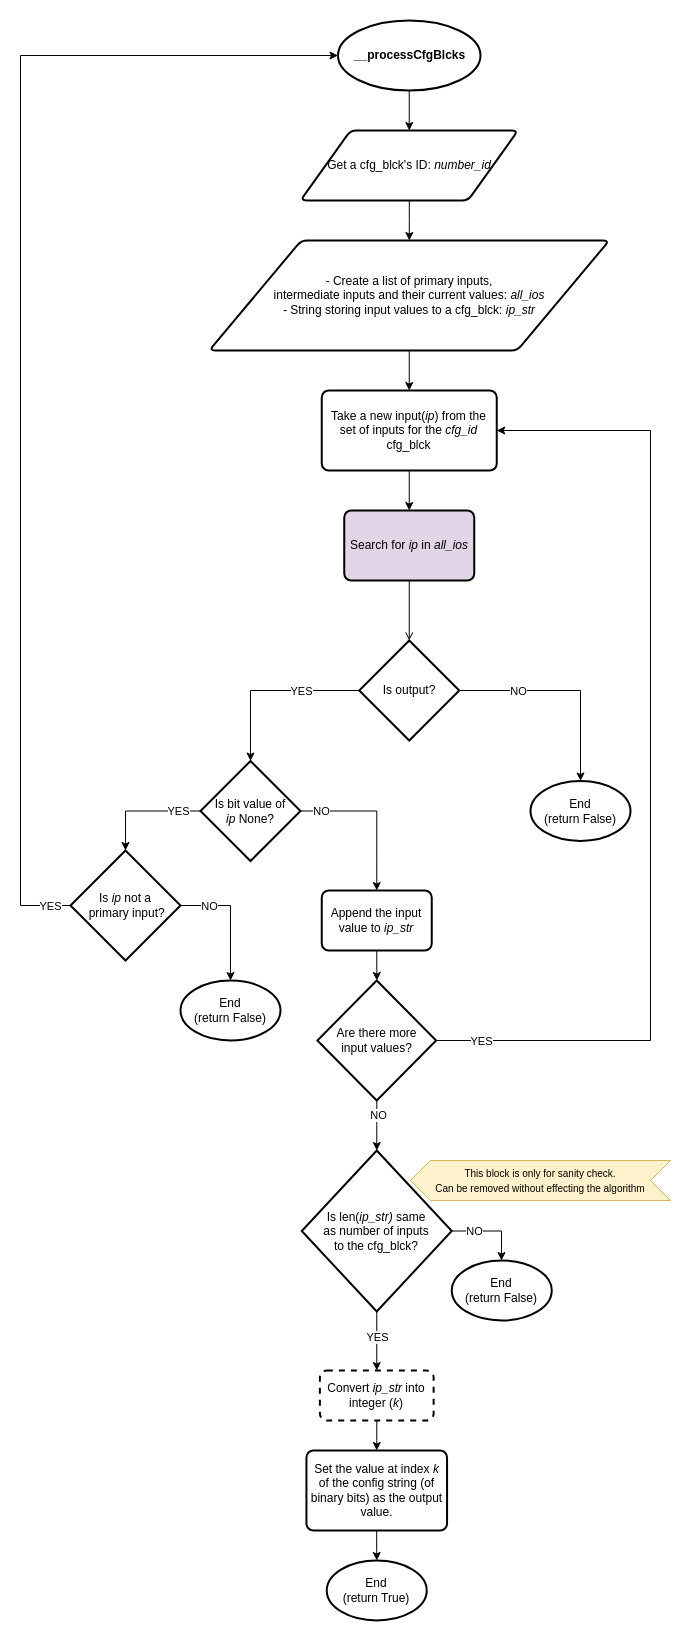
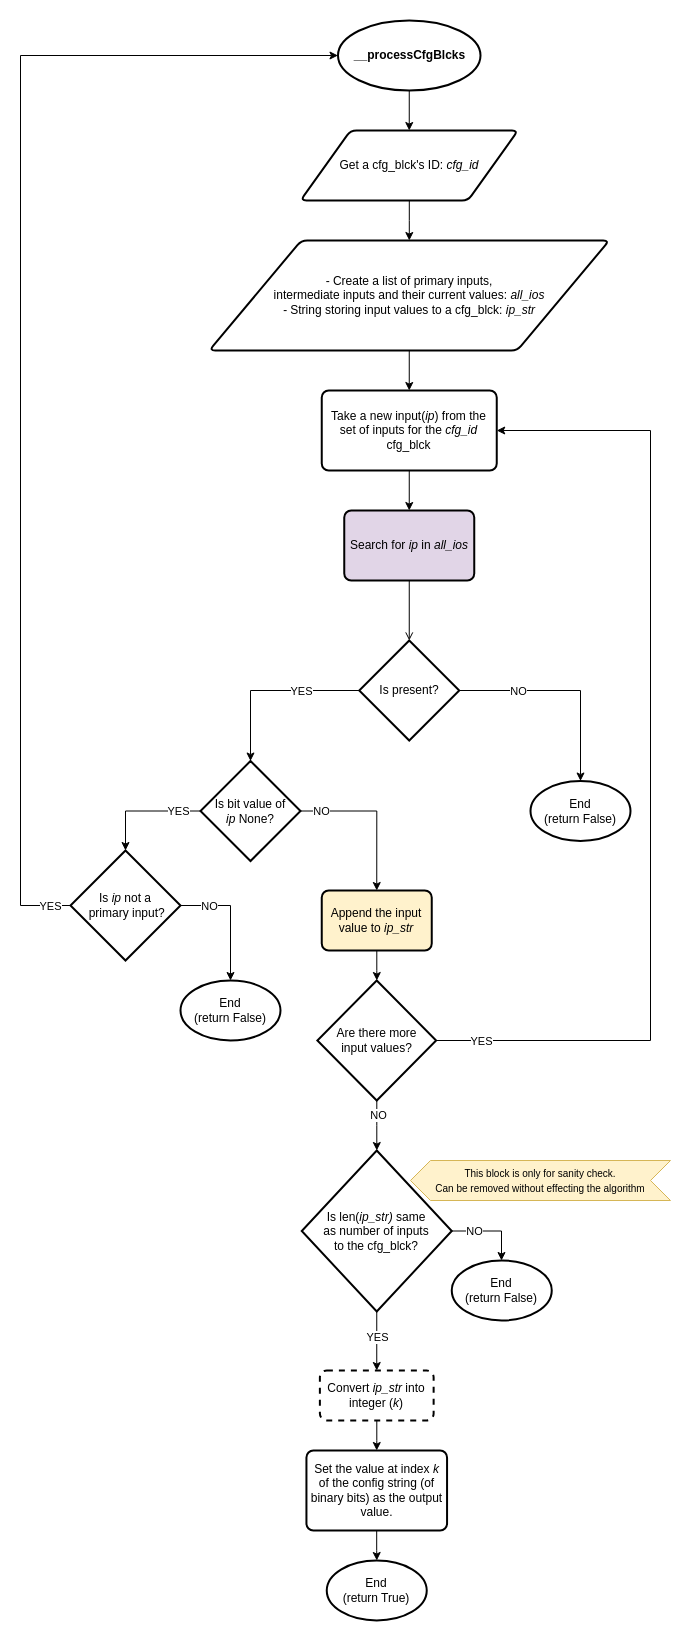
  <mxCell id="0" />
  <mxCell id="1" parent="0" />
  <mxCell id="2" value="" style="edgeStyle=orthogonalEdgeStyle;rounded=0;orthogonalLoop=1;jettySize=auto;html=1;" edge="1" parent="1" source="3" target="24"><mxGeometry relative="1" as="geometry" /></mxCell>
  <mxCell id="3" value="&lt;b&gt;__processCfgBlcks&lt;/b&gt;" style="strokeWidth=2;html=1;shape=mxgraph.flowchart.start_1;whiteSpace=wrap;" vertex="1" parent="1"><mxGeometry x="337.5" y="20" width="142.5" height="70" as="geometry" /></mxCell>
  <mxCell id="4" value="" style="edgeStyle=orthogonalEdgeStyle;rounded=0;orthogonalLoop=1;jettySize=auto;html=1;" edge="1" parent="1" source="5" target="7"><mxGeometry relative="1" as="geometry" /></mxCell>
  <mxCell id="5" value="Take a new input(&lt;i&gt;ip&lt;/i&gt;) from the set of inputs for the &lt;i&gt;cfg_id &lt;/i&gt;cfg_blck" style="rounded=1;whiteSpace=wrap;html=1;absoluteArcSize=1;arcSize=14;strokeWidth=2;" vertex="1" parent="1"><mxGeometry x="321.25" y="390" width="175" height="80" as="geometry" /></mxCell>
  <mxCell id="6" value="" style="edgeStyle=orthogonalEdgeStyle;rounded=0;orthogonalLoop=1;jettySize=auto;html=1;endArrow=open;" edge="1" parent="1" source="7" target="12"><mxGeometry relative="1" as="geometry" /></mxCell>
  <mxCell id="7" value="Search for &lt;i&gt;ip&lt;/i&gt;&amp;nbsp;in &lt;i&gt;all_ios&lt;/i&gt;" style="rounded=1;whiteSpace=wrap;html=1;absoluteArcSize=1;arcSize=14;strokeWidth=2;fillColor=#e1d5e7;" vertex="1" parent="1"><mxGeometry x="343.75" y="510" width="130" height="70" as="geometry" /></mxCell>
  <mxCell id="8" style="edgeStyle=orthogonalEdgeStyle;rounded=0;orthogonalLoop=1;jettySize=auto;html=1;entryX=0.5;entryY=0;entryDx=0;entryDy=0;entryPerimeter=0;" edge="1" parent="1" source="12" target="29"><mxGeometry relative="1" as="geometry" /></mxCell>
  <mxCell id="9" value="YES" style="edgeLabel;html=1;align=center;verticalAlign=middle;resizable=0;points=[];" vertex="1" connectable="0" parent="8"><mxGeometry x="-0.317" y="-2" relative="1" as="geometry"><mxPoint x="2.43" y="2" as="offset" /></mxGeometry></mxCell>
  <mxCell id="10" style="edgeStyle=orthogonalEdgeStyle;rounded=0;orthogonalLoop=1;jettySize=auto;html=1;entryX=0.5;entryY=0;entryDx=0;entryDy=0;entryPerimeter=0;" edge="1" parent="1" source="12" target="30"><mxGeometry relative="1" as="geometry"><mxPoint x="640" y="680" as="targetPoint" /></mxGeometry></mxCell>
  <mxCell id="11" value="NO" style="edgeLabel;html=1;align=center;verticalAlign=middle;resizable=0;points=[];" vertex="1" connectable="0" parent="10"><mxGeometry x="-0.349" y="-1" relative="1" as="geometry"><mxPoint x="-10.66" y="-1" as="offset" /></mxGeometry></mxCell>
- <mxCell id="12" value="Is output?" style="strokeWidth=2;html=1;shape=mxgraph.flowchart.decision;whiteSpace=wrap;" vertex="1" parent="1"><mxGeometry x="358.75" y="640" width="100" height="100" as="geometry" /></mxCell>
+ <mxCell id="12" value="Is present?" style="strokeWidth=2;html=1;shape=mxgraph.flowchart.decision;whiteSpace=wrap;" vertex="1" parent="1"><mxGeometry x="358.75" y="640" width="100" height="100" as="geometry" /></mxCell>
  <mxCell id="13" value="" style="edgeStyle=orthogonalEdgeStyle;rounded=0;orthogonalLoop=1;jettySize=auto;html=1;" edge="1" parent="1" source="14" target="5"><mxGeometry relative="1" as="geometry" /></mxCell>
  <mxCell id="14" value="&lt;span&gt;- Create a list of primary inputs,&lt;br&gt;intermediate inputs and their current values:&amp;nbsp;&lt;/span&gt;&lt;i&gt;all_ios&lt;br&gt;- &lt;/i&gt;String storing input values to a cfg_blck: &lt;i&gt;ip_str&lt;/i&gt;" style="shape=parallelogram;html=1;strokeWidth=2;perimeter=parallelogramPerimeter;whiteSpace=wrap;rounded=1;arcSize=12;size=0.23;align=center;" vertex="1" parent="1"><mxGeometry x="208.75" y="240" width="400" height="110" as="geometry" /></mxCell>
  <mxCell id="15" value="" style="edgeStyle=orthogonalEdgeStyle;rounded=0;orthogonalLoop=1;jettySize=auto;html=1;" edge="1" parent="1" source="16" target="40"><mxGeometry relative="1" as="geometry" /></mxCell>
- <mxCell id="16" value="Append the input value to &lt;i&gt;ip_str&lt;/i&gt;" style="rounded=1;whiteSpace=wrap;html=1;absoluteArcSize=1;arcSize=14;strokeWidth=2;" vertex="1" parent="1"><mxGeometry x="321.25" y="890" width="110" height="60" as="geometry" /></mxCell>
+ <mxCell id="16" value="Append the input value to &lt;i&gt;ip_str&lt;/i&gt;" style="rounded=1;whiteSpace=wrap;html=1;absoluteArcSize=1;arcSize=14;strokeWidth=2;fillColor=#fff2cc;" vertex="1" parent="1"><mxGeometry x="321.25" y="890" width="110" height="60" as="geometry" /></mxCell>
  <mxCell id="17" style="edgeStyle=orthogonalEdgeStyle;rounded=0;orthogonalLoop=1;jettySize=auto;html=1;entryX=0.5;entryY=0;entryDx=0;entryDy=0;entryPerimeter=0;" edge="1" parent="1" source="21" target="22"><mxGeometry relative="1" as="geometry"><Array as="points"><mxPoint x="230" y="905" /><mxPoint x="230" y="980" /></Array></mxGeometry></mxCell>
  <mxCell id="18" value="NO" style="edgeLabel;html=1;align=center;verticalAlign=middle;resizable=0;points=[];" vertex="1" connectable="0" parent="17"><mxGeometry x="-0.259" y="-1" relative="1" as="geometry"><mxPoint x="-17.13" y="-0.94" as="offset" /></mxGeometry></mxCell>
  <mxCell id="19" style="edgeStyle=orthogonalEdgeStyle;rounded=0;orthogonalLoop=1;jettySize=auto;html=1;entryX=0;entryY=0.5;entryDx=0;entryDy=0;entryPerimeter=0;exitX=0;exitY=0.5;exitDx=0;exitDy=0;exitPerimeter=0;" edge="1" parent="1" source="21" target="3"><mxGeometry relative="1" as="geometry"><Array as="points"><mxPoint x="20" y="905" /><mxPoint x="20" y="55" /></Array></mxGeometry></mxCell>
  <mxCell id="20" value="YES" style="edgeLabel;html=1;align=center;verticalAlign=middle;resizable=0;points=[];" vertex="1" connectable="0" parent="19"><mxGeometry x="-0.938" y="2" relative="1" as="geometry"><mxPoint x="17.65" y="-1.96" as="offset" /></mxGeometry></mxCell>
  <mxCell id="21" value="Is &lt;i&gt;ip&lt;/i&gt;&amp;nbsp;not a&lt;br&gt;&amp;nbsp;primary input?" style="strokeWidth=2;html=1;shape=mxgraph.flowchart.decision;whiteSpace=wrap;" vertex="1" parent="1"><mxGeometry x="70" y="850" width="110" height="110" as="geometry" /></mxCell>
  <mxCell id="22" value="End&lt;br&gt;(return False)" style="strokeWidth=2;html=1;shape=mxgraph.flowchart.start_1;whiteSpace=wrap;" vertex="1" parent="1"><mxGeometry x="180" y="980" width="100" height="60" as="geometry" /></mxCell>
  <mxCell id="23" value="" style="edgeStyle=orthogonalEdgeStyle;rounded=0;orthogonalLoop=1;jettySize=auto;html=1;" edge="1" parent="1" source="24" target="14"><mxGeometry relative="1" as="geometry" /></mxCell>
- <mxCell id="24" value="Get a cfg_blck's ID: &lt;i&gt;number_id&lt;/i&gt;" style="shape=parallelogram;html=1;strokeWidth=2;perimeter=parallelogramPerimeter;whiteSpace=wrap;rounded=1;arcSize=12;size=0.23;" vertex="1" parent="1"><mxGeometry x="300" y="130" width="217.5" height="70" as="geometry" /></mxCell>
+ <mxCell id="24" value="Get a cfg_blck's ID: &lt;i&gt;cfg_id&lt;/i&gt;" style="shape=parallelogram;html=1;strokeWidth=2;perimeter=parallelogramPerimeter;whiteSpace=wrap;rounded=1;arcSize=12;size=0.23;" vertex="1" parent="1"><mxGeometry x="300" y="130" width="217.5" height="70" as="geometry" /></mxCell>
  <mxCell id="25" style="edgeStyle=orthogonalEdgeStyle;rounded=0;orthogonalLoop=1;jettySize=auto;html=1;exitX=0;exitY=0.5;exitDx=0;exitDy=0;exitPerimeter=0;entryX=0.5;entryY=0;entryDx=0;entryDy=0;entryPerimeter=0;" edge="1" parent="1" source="29" target="21"><mxGeometry relative="1" as="geometry"><mxPoint x="120" y="860" as="targetPoint" /><Array as="points"><mxPoint x="125" y="810" /></Array></mxGeometry></mxCell>
  <mxCell id="26" value="YES" style="edgeLabel;html=1;align=center;verticalAlign=middle;resizable=0;points=[];" vertex="1" connectable="0" parent="25"><mxGeometry x="-0.301" y="-1" relative="1" as="geometry"><mxPoint x="17.65" y="1.02" as="offset" /></mxGeometry></mxCell>
  <mxCell id="27" style="edgeStyle=orthogonalEdgeStyle;rounded=0;orthogonalLoop=1;jettySize=auto;html=1;entryX=0.5;entryY=0;entryDx=0;entryDy=0;" edge="1" parent="1" source="29" target="16"><mxGeometry relative="1" as="geometry"><mxPoint x="390" y="810" as="targetPoint" /><Array as="points"><mxPoint x="376" y="810" /></Array></mxGeometry></mxCell>
  <mxCell id="28" value="NO" style="edgeLabel;html=1;align=center;verticalAlign=middle;resizable=0;points=[];" vertex="1" connectable="0" parent="27"><mxGeometry x="-0.1" y="-2" relative="1" as="geometry"><mxPoint x="-49.34" y="-1.97" as="offset" /></mxGeometry></mxCell>
  <mxCell id="29" value="Is bit value of &lt;i&gt;ip&lt;/i&gt;&amp;nbsp;None?" style="strokeWidth=2;html=1;shape=mxgraph.flowchart.decision;whiteSpace=wrap;" vertex="1" parent="1"><mxGeometry x="200" y="760.5" width="100" height="100" as="geometry" /></mxCell>
  <mxCell id="30" value="End&lt;br&gt;(return False)" style="strokeWidth=2;html=1;shape=mxgraph.flowchart.start_1;whiteSpace=wrap;" vertex="1" parent="1"><mxGeometry x="530" y="780.5" width="100" height="60" as="geometry" /></mxCell>
  <mxCell id="31" value="" style="edgeStyle=orthogonalEdgeStyle;rounded=0;orthogonalLoop=1;jettySize=auto;html=1;entryX=0.5;entryY=0;entryDx=0;entryDy=0;" edge="1" parent="1" source="35" target="44"><mxGeometry relative="1" as="geometry"><mxPoint x="376.26" y="1390" as="targetPoint" /></mxGeometry></mxCell>
  <mxCell id="32" value="YES" style="edgeLabel;html=1;align=center;verticalAlign=middle;resizable=0;points=[];" vertex="1" connectable="0" parent="31"><mxGeometry x="-0.137" relative="1" as="geometry"><mxPoint as="offset" /></mxGeometry></mxCell>
  <mxCell id="33" style="edgeStyle=orthogonalEdgeStyle;rounded=0;orthogonalLoop=1;jettySize=auto;html=1;" edge="1" parent="1" source="35" target="42"><mxGeometry relative="1" as="geometry"><Array as="points"><mxPoint x="501" y="1231" /></Array></mxGeometry></mxCell>
  <mxCell id="34" value="NO" style="edgeLabel;html=1;align=center;verticalAlign=middle;resizable=0;points=[];" vertex="1" connectable="0" parent="33"><mxGeometry x="-0.452" relative="1" as="geometry"><mxPoint as="offset" /></mxGeometry></mxCell>
  <mxCell id="35" value="Is len(&lt;i&gt;ip_str) &lt;/i&gt;same &lt;br&gt;as number of inputs &lt;br&gt;to the cfg_blck?" style="strokeWidth=2;html=1;shape=mxgraph.flowchart.decision;whiteSpace=wrap;" vertex="1" parent="1"><mxGeometry x="301.26" y="1150" width="150" height="161" as="geometry" /></mxCell>
  <mxCell id="36" style="edgeStyle=orthogonalEdgeStyle;rounded=0;orthogonalLoop=1;jettySize=auto;html=1;entryX=1;entryY=0.5;entryDx=0;entryDy=0;" edge="1" parent="1" source="40" target="5"><mxGeometry relative="1" as="geometry"><Array as="points"><mxPoint x="650" y="1040" /><mxPoint x="650" y="430" /></Array></mxGeometry></mxCell>
  <mxCell id="37" value="YES" style="edgeLabel;html=1;align=center;verticalAlign=middle;resizable=0;points=[];" vertex="1" connectable="0" parent="36"><mxGeometry x="-0.884" y="-2" relative="1" as="geometry"><mxPoint x="-12.63" y="-2" as="offset" /></mxGeometry></mxCell>
  <mxCell id="38" value="" style="edgeStyle=orthogonalEdgeStyle;rounded=0;orthogonalLoop=1;jettySize=auto;html=1;" edge="1" parent="1" source="40" target="35"><mxGeometry relative="1" as="geometry" /></mxCell>
  <mxCell id="39" value="NO" style="edgeLabel;html=1;align=center;verticalAlign=middle;resizable=0;points=[];" vertex="1" connectable="0" parent="38"><mxGeometry x="-0.44" y="1" relative="1" as="geometry"><mxPoint as="offset" /></mxGeometry></mxCell>
  <mxCell id="40" value="Are there more&lt;br&gt;input values?" style="strokeWidth=2;html=1;shape=mxgraph.flowchart.decision;whiteSpace=wrap;" vertex="1" parent="1"><mxGeometry x="316.88" y="980" width="118.75" height="120" as="geometry" /></mxCell>
  <mxCell id="41" value="&lt;span style=&quot;font-size: 10px&quot;&gt;This block is only for sanity check.&lt;/span&gt;&lt;br style=&quot;font-size: 10px&quot;&gt;&lt;span style=&quot;font-size: 10px&quot;&gt;Can be removed without effecting the algorithm&lt;/span&gt;" style="shape=step;perimeter=stepPerimeter;whiteSpace=wrap;html=1;fixedSize=1;size=20;flipV=1;flipH=1;fillColor=#fff2cc;strokeColor=#d6b656;" vertex="1" parent="1"><mxGeometry x="410" y="1160" width="260" height="40" as="geometry" /></mxCell>
  <mxCell id="42" value="End&lt;br&gt;(return False)" style="strokeWidth=2;html=1;shape=mxgraph.flowchart.start_1;whiteSpace=wrap;" vertex="1" parent="1"><mxGeometry x="451.26" y="1260" width="100" height="60" as="geometry" /></mxCell>
  <mxCell id="43" value="" style="edgeStyle=orthogonalEdgeStyle;rounded=0;orthogonalLoop=1;jettySize=auto;html=1;" edge="1" parent="1" source="44" target="46"><mxGeometry relative="1" as="geometry" /></mxCell>
  <mxCell id="44" value="Convert &lt;i&gt;ip_str&lt;/i&gt;&amp;nbsp;into integer (&lt;i&gt;k&lt;/i&gt;)" style="rounded=1;whiteSpace=wrap;html=1;absoluteArcSize=1;arcSize=14;strokeWidth=2;dashed=1;" vertex="1" parent="1"><mxGeometry x="319.38" y="1370" width="113.75" height="50" as="geometry" /></mxCell>
  <mxCell id="45" value="" style="edgeStyle=orthogonalEdgeStyle;rounded=0;orthogonalLoop=1;jettySize=auto;html=1;" edge="1" parent="1" source="46" target="47"><mxGeometry relative="1" as="geometry" /></mxCell>
  <mxCell id="46" value="Set the value at index &lt;i&gt;k&lt;br&gt;&lt;/i&gt;of the config string (of&lt;br&gt;binary bits) as the output value." style="rounded=1;whiteSpace=wrap;html=1;absoluteArcSize=1;arcSize=14;strokeWidth=2;" vertex="1" parent="1"><mxGeometry x="305.94" y="1450" width="140.62" height="80" as="geometry" /></mxCell>
  <mxCell id="47" value="End&lt;br&gt;(return True)" style="strokeWidth=2;html=1;shape=mxgraph.flowchart.start_1;whiteSpace=wrap;" vertex="1" parent="1"><mxGeometry x="326.25" y="1560" width="100" height="60" as="geometry" /></mxCell>
